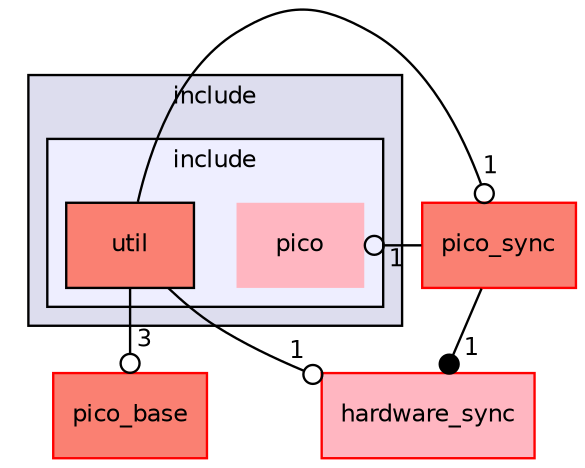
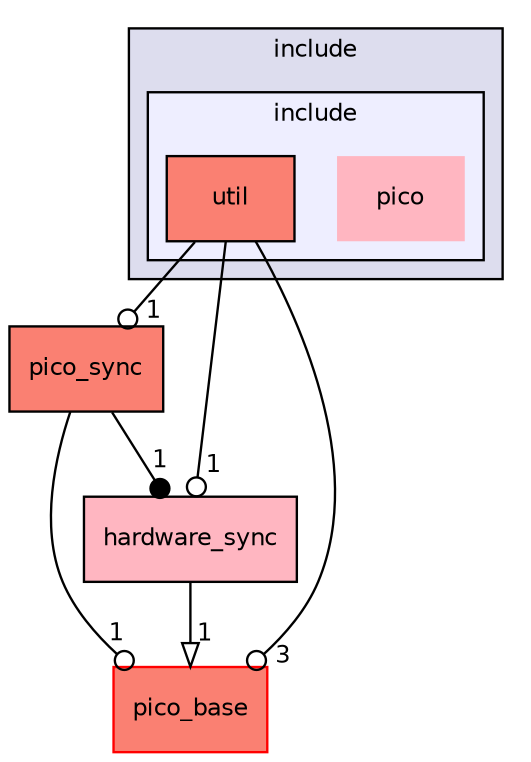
  digraph {
    compound=true
    node [fontname=Helvetica fontsize=10 shape=box style=filled fillcolor=salmon color=red]
    edge [headlabel=1 labeldistance=1.5 labelfontname=Helvetica labelfontsize=10 arrowhead=odot]
    n1 [label=pico shape=plaintext fillcolor=lightpink color=""]
    n2 [color=black label=util]
-   n3 [label=pico_sync]
+   n3 [color=black label=pico_sync]
    n4 [label=pico_base]
-   n5 [fillcolor=lightpink label=hardware_sync]
+   n5 [color=black fillcolor=lightpink label=hardware_sync]
    subgraph cluster_1 {
      bgcolor="#ddddee"
      fontname=Helvetica
      fontsize=10
      label=include
      pencolor=black
      subgraph cluster_2 {
        bgcolor="#eeeeff"
        fontname=Helvetica
        fontsize=10
        pencolor=black
        n1
        n2
      }
    }
    n2 -> n3
    n2 -> n4 [headlabel=3]
    n2 -> n5
-   n3 -> n1
+   n3 -> n4
    n3 -> n5 [arrowhead=dot]
+   n5 -> n4 [arrowhead=onormal]
  }
